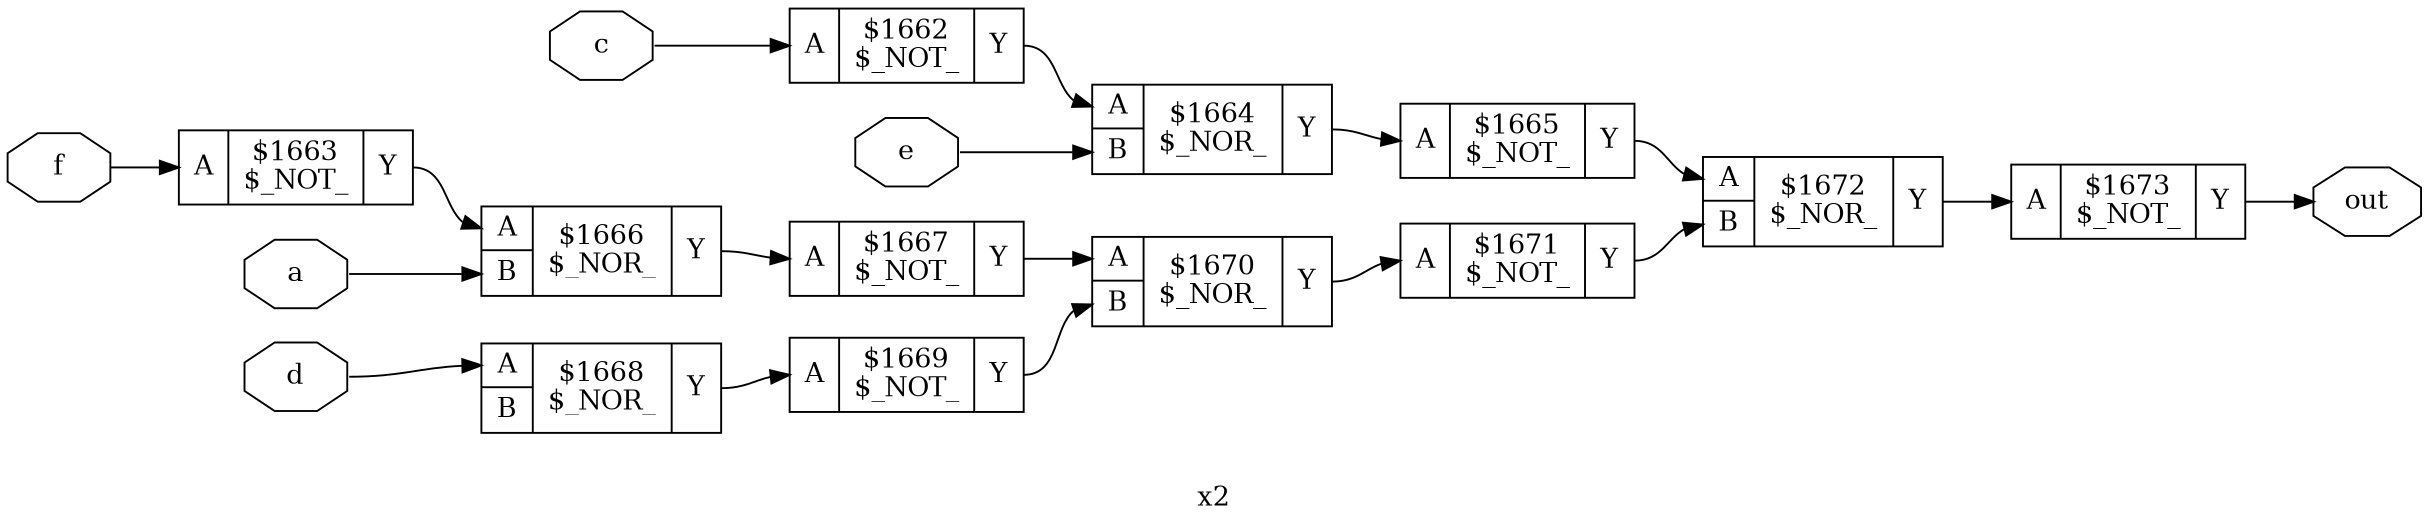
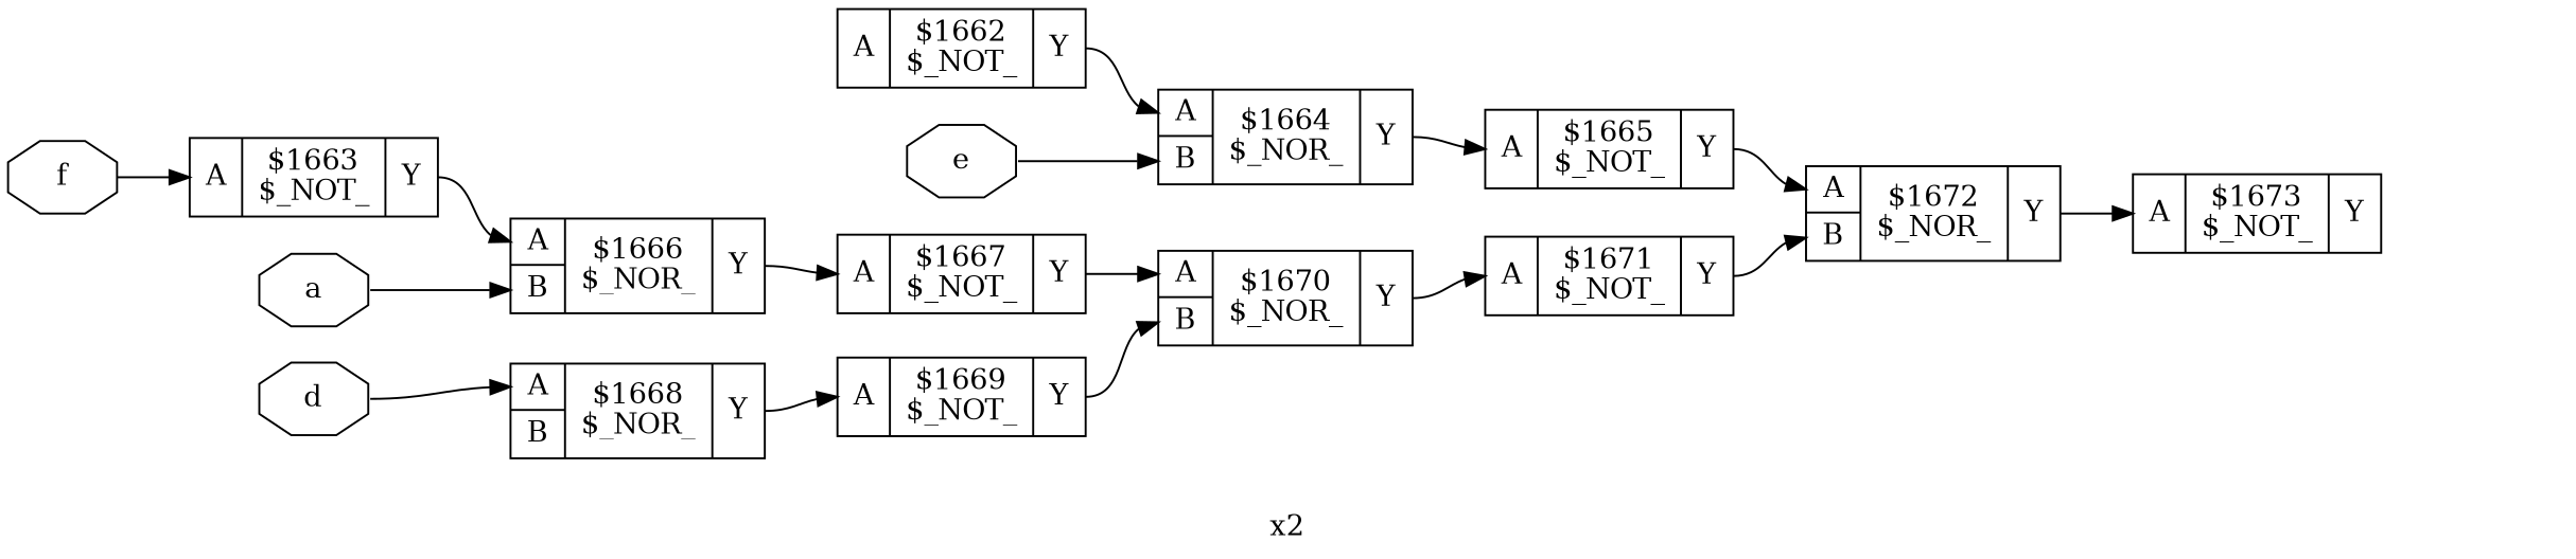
  digraph {
    label=x2
    rankdir=LR
    remincross=true
    node [shape=record]
    edge [color=black headport="p19:w" tailport="p20:e"]
    n1 [color=black fontcolor=black label=a shape=octagon]
    n2 [label="{{<p19> A|<p23> B}|$1666\n$_NOR_|{<p20> Y}}"]
    n3 [label="{{<p19> A}|$1667\n$_NOT_|{<p20> Y}}"]
    n4 [label="{{<p19> A|<p23> B}|$1668\n$_NOR_|{<p20> Y}}"]
    n5 [label="{{<p19> A}|$1669\n$_NOT_|{<p20> Y}}"]
-   n6 [color=black fontcolor=black label=c shape=octagon]
    n7 [label="{{<p19> A}|$1662\n$_NOT_|{<p20> Y}}"]
    n8 [label="{{<p19> A|<p23> B}|$1664\n$_NOR_|{<p20> Y}}"]
    n9 [color=black fontcolor=black label=d shape=octagon]
    n10 [color=black fontcolor=black label=e shape=octagon]
    n11 [label="{{<p19> A}|$1665\n$_NOT_|{<p20> Y}}"]
    n12 [color=black fontcolor=black label=f shape=octagon]
    n13 [label="{{<p19> A}|$1663\n$_NOT_|{<p20> Y}}"]
-   n14 [color=black fontcolor=black label=out shape=octagon]
    n15 [label="{{<p19> A|<p23> B}|$1672\n$_NOR_|{<p20> Y}}"]
    n16 [label="{{<p19> A}|$1673\n$_NOT_|{<p20> Y}}"]
    n17 [label="{{<p19> A|<p23> B}|$1670\n$_NOR_|{<p20> Y}}"]
    n18 [label="{{<p19> A}|$1671\n$_NOT_|{<p20> Y}}"]
    n1 -> n2 [headport="p23:w" tailport=e]
    n2 -> n3
    n3 -> n17
    n4 -> n5
    n5 -> n17 [headport="p23:w"]
-   n6 -> n7 [tailport=e]
    n7 -> n8
    n8 -> n11
    n9 -> n4 [tailport=e]
    n10 -> n8 [headport="p23:w" tailport=e]
    n11 -> n15
    n12 -> n13 [tailport=e]
    n13 -> n2
    n15 -> n16
-   n16 -> n14 [headport=w]
    n17 -> n18
    n18 -> n15 [headport="p23:w"]
  }
